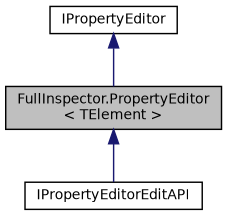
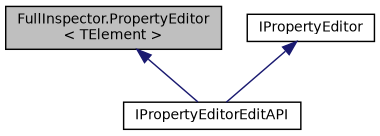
  digraph {
    node [color=black fillcolor=white fontname=Helvetica fontsize=10 shape=record style=filled]
    edge [color=midnightblue dir=back fontname=Helvetica fontsize=10 labelfontname=Helvetica labelfontsize=10 style=solid]
    n1 [fillcolor=grey75 fontcolor=black height=0.2 label="FullInspector.PropertyEditor\l\< TElement \>" width=0.4]
    n2 [height=0.2 label=IPropertyEditorEditAPI width=0.4]
    n3 [height=0.2 label=IPropertyEditor width=0.4]
    n1 -> n2
-   n3 -> n1
+   n3 -> n2
  }
